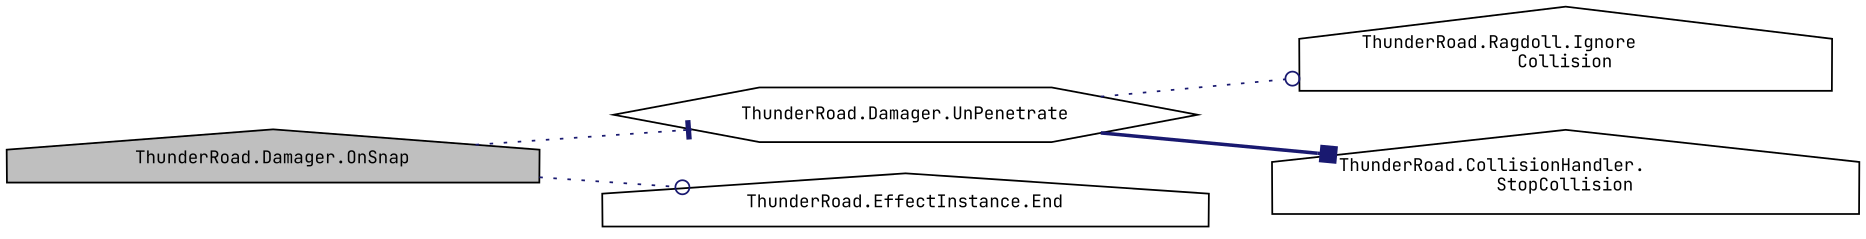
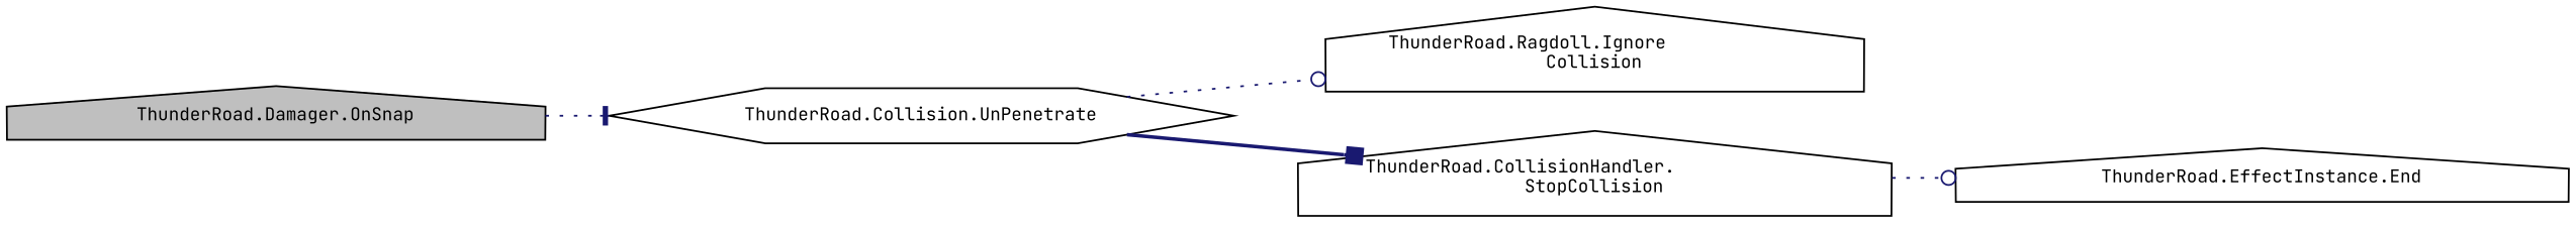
  digraph {
    fontname="JetBrains Mono"
    rankdir=LR
    node [color=black fillcolor=white fontname="JetBrains Mono" fontsize=10 shape=house style=filled]
    edge [arrowhead=odot color=midnightblue fontname="JetBrains Mono" fontsize=10 labelfontname=Helvetica labelfontsize=10 style=dotted]
    n1 [fillcolor=grey75 fontcolor=black height=0.2 label="ThunderRoad.Damager.OnSnap" width=0.4]
-   n2 [height=0.2 label="ThunderRoad.Damager.UnPenetrate" shape=hexagon width=0.4]
+   n2 [height=0.2 label="ThunderRoad.Collision.UnPenetrate" shape=hexagon width=0.4]
    n3 [height=0.2 label="ThunderRoad.Ragdoll.Ignore\lCollision" width=0.4]
    n4 [height=0.2 label="ThunderRoad.CollisionHandler.\lStopCollision" width=0.4]
    n5 [height=0.2 label="ThunderRoad.EffectInstance.End" width=0.4]
    n1 -> n2 [arrowhead=tee]
    n2 -> n3
    n2 -> n4 [arrowhead=box style=bold]
-   n1 -> n5
+   n4 -> n5
  }
